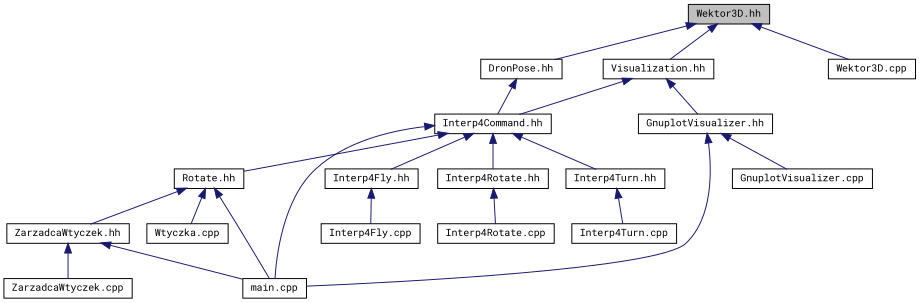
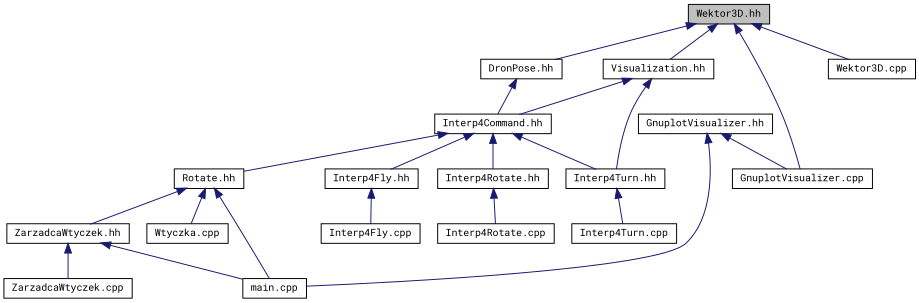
  digraph {
    fontname="Roboto Mono"
    node [color=black fillcolor=white fontname="Roboto Mono" fontsize=10 shape=record style=filled]
    edge [color=midnightblue dir=back fontname="Roboto Mono" fontsize=10 labelfontname=FreeSans labelfontsize=10 style=solid]
    n1 [fillcolor=grey75 fontcolor=black height=0.2 label="Wektor3D.hh" width=0.4]
    n2 [height=0.2 label="DronPose.hh" width=0.4]
    n3 [height=0.2 label="GnuplotVisualizer.cpp" width=0.4]
    n4 [height=0.2 label="Wektor3D.cpp" width=0.4]
    n5 [height=0.2 label="Visualization.hh" width=0.4]
    n6 [height=0.2 label="Interp4Command.hh" width=0.4]
    n7 [height=0.2 label="GnuplotVisualizer.hh" width=0.4]
    n8 [height=0.2 label="main.cpp" width=0.4]
    n9 [height=0.2 label="Rotate.hh" width=0.4]
    n10 [height=0.2 label="Interp4Fly.hh" width=0.4]
    n11 [height=0.2 label="Interp4Rotate.hh" width=0.4]
    n12 [height=0.2 label="Interp4Turn.hh" width=0.4]
    n13 [height=0.2 label="ZarzadcaWtyczek.hh" width=0.4]
    n14 [height=0.2 label="Wtyczka.cpp" width=0.4]
    n15 [height=0.2 label="Interp4Fly.cpp" width=0.4]
    n16 [height=0.2 label="Interp4Rotate.cpp" width=0.4]
    n17 [height=0.2 label="Interp4Turn.cpp" width=0.4]
    n18 [height=0.2 label="ZarzadcaWtyczek.cpp" width=0.4]
    n1 -> n2
+   n1 -> n3
    n1 -> n4
    n1 -> n5
    n2 -> n6
    n5 -> n6
-   n5 -> n7
-   n6 -> n8
+   n5 -> n12
    n6 -> n9
    n6 -> n10
    n6 -> n11
    n6 -> n12
    n7 -> n3
    n7 -> n8
    n9 -> n8
    n9 -> n13
    n9 -> n14
    n10 -> n15
    n11 -> n16
    n12 -> n17
    n13 -> n8
    n13 -> n18
  }
